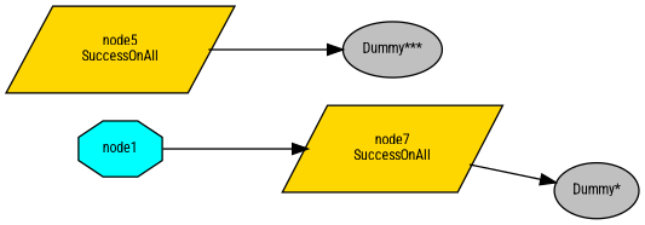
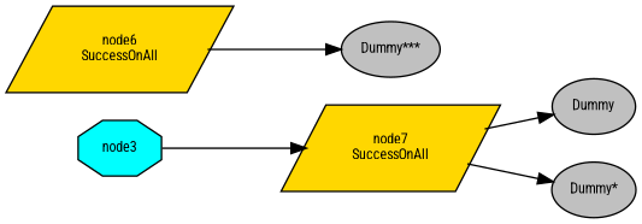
  digraph {
    fontname="Roboto Condensed"
    ordering=out
    rankdir=LR
    node [fillcolor=gray fontcolor=black fontname="Roboto Condensed" fontsize=9 shape=ellipse style=filled]
    edge [fontname="Roboto Condensed"]
-   n1 [fillcolor=cyan label=node1 shape=octagon]
+   n1 [fillcolor=cyan label=node3 shape=octagon]
    n2 [fillcolor=gold label="node7\nSuccessOnAll" shape=parallelogram]
+   n3 [label=Dummy]
    n4 [label="Dummy*"]
-   n5 [fillcolor=gold label="node5\nSuccessOnAll" shape=parallelogram]
+   n5 [fillcolor=gold label="node6\nSuccessOnAll" shape=parallelogram]
    n6 [label="Dummy***"]
    n1 -> n2
+   n2 -> n3
    n2 -> n4
    n5 -> n6
  }
